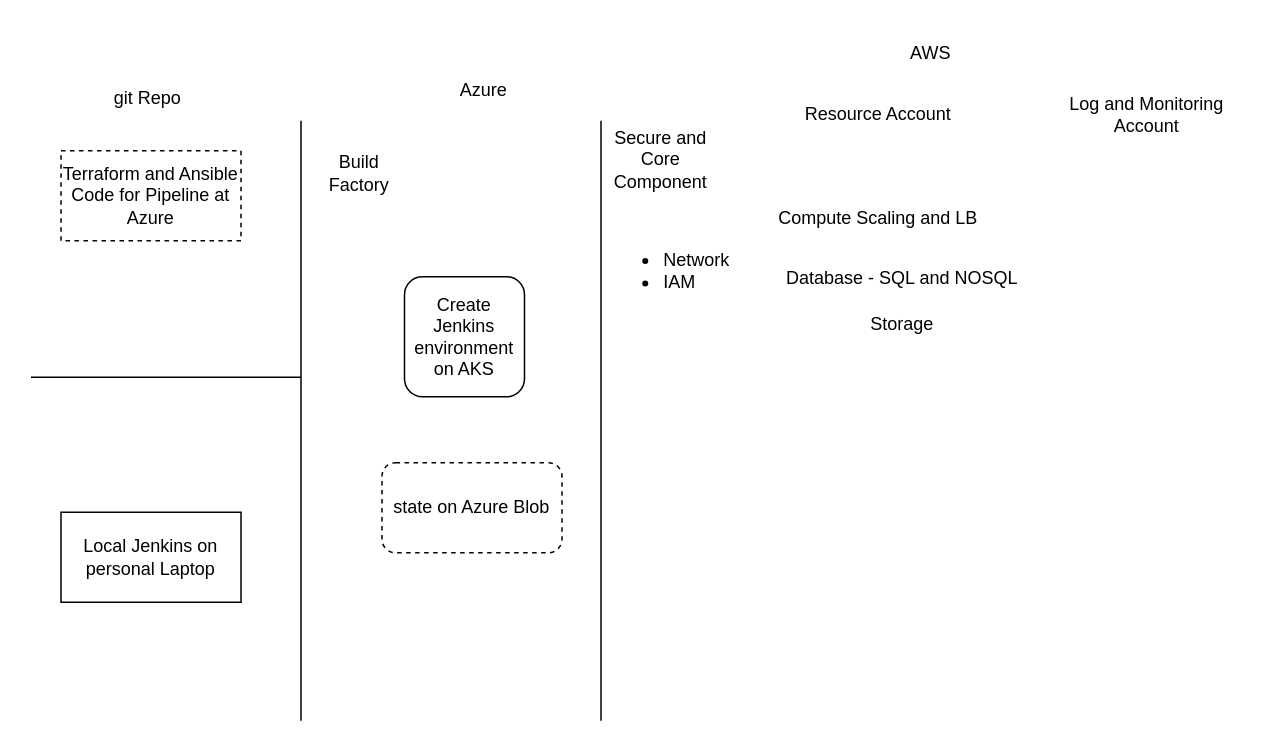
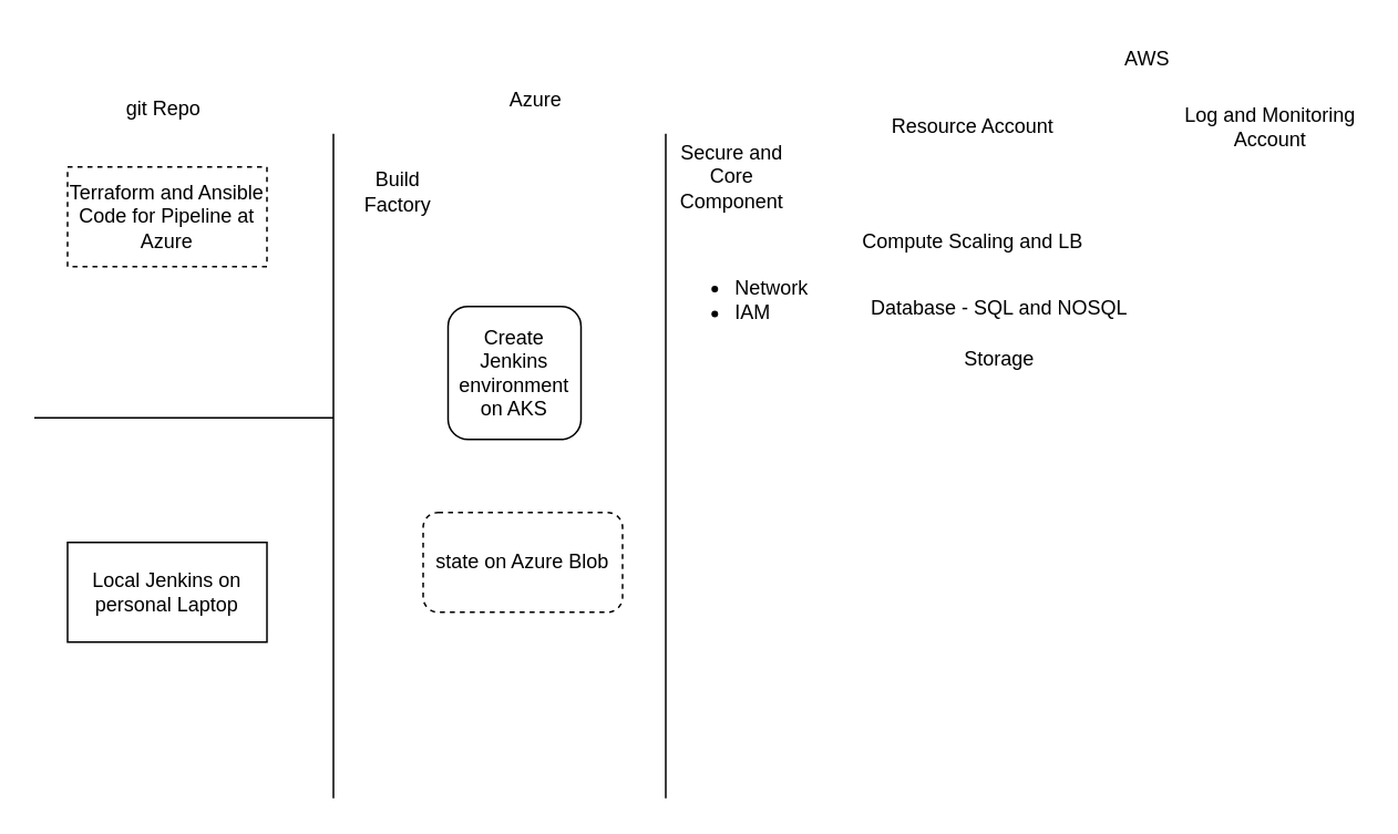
  <mxCell id="0" />
  <mxCell id="1" parent="0" />
- <mxCell id="2" value="Local Jenkins on personal Laptop" style="rounded=0;whiteSpace=wrap;html=1;" vertex="1" parent="1"><mxGeometry x="40" y="341" width="120" height="60" as="geometry" /></mxCell>
+ <mxCell id="2" value="Local Jenkins on personal Laptop" style="rounded=0;whiteSpace=wrap;html=1;" vertex="1" parent="1"><mxGeometry x="40" y="326" width="120" height="60" as="geometry" /></mxCell>
  <mxCell id="3" value="Terraform and Ansible Code for Pipeline at Azure" style="rounded=0;whiteSpace=wrap;html=1;dashed=1;" vertex="1" parent="1"><mxGeometry x="40" y="100" width="120" height="60" as="geometry" /></mxCell>
  <mxCell id="4" value="Create Jenkins environment on AKS" style="whiteSpace=wrap;html=1;aspect=fixed;rounded=1;" vertex="1" parent="1"><mxGeometry x="269" y="184" width="80" height="80" as="geometry" /></mxCell>
  <mxCell id="5" value="state on Azure Blob" style="rounded=1;whiteSpace=wrap;html=1;dashed=1;" vertex="1" parent="1"><mxGeometry x="254" y="308" width="120" height="60" as="geometry" /></mxCell>
  <mxCell id="6" value="" style="endArrow=none;html=1;rounded=0;" edge="1" parent="1"><mxGeometry width="50" height="50" relative="1" as="geometry"><mxPoint x="200" y="480" as="sourcePoint" /><mxPoint x="200" y="80" as="targetPoint" /></mxGeometry></mxCell>
  <mxCell id="7" value="" style="endArrow=none;html=1;rounded=0;" edge="1" parent="1"><mxGeometry width="50" height="50" relative="1" as="geometry"><mxPoint x="400" y="480" as="sourcePoint" /><mxPoint x="400" y="80" as="targetPoint" /></mxGeometry></mxCell>
  <mxCell id="8" value="Azure" style="text;html=1;strokeColor=none;fillColor=none;align=center;verticalAlign=middle;whiteSpace=wrap;rounded=0;" vertex="1" parent="1"><mxGeometry x="292" y="45" width="60" height="30" as="geometry" /></mxCell>
- <mxCell id="9" value="AWS" style="text;html=1;strokeColor=none;fillColor=none;align=center;verticalAlign=middle;whiteSpace=wrap;rounded=0;" vertex="1" parent="1"><mxGeometry x="590" y="20" width="60" height="30" as="geometry" /></mxCell>
+ <mxCell id="9" value="AWS" style="text;html=1;strokeColor=none;fillColor=none;align=center;verticalAlign=middle;whiteSpace=wrap;rounded=0;" vertex="1" parent="1"><mxGeometry x="660" y="20" width="60" height="30" as="geometry" /></mxCell>
  <mxCell id="10" value="&lt;ul&gt;&lt;li&gt;Network&lt;/li&gt;&lt;li&gt;IAM&lt;/li&gt;&lt;/ul&gt;" style="text;html=1;strokeColor=none;fillColor=none;align=left;verticalAlign=middle;whiteSpace=wrap;rounded=0;" vertex="1" parent="1"><mxGeometry x="400" y="160" width="96" height="40" as="geometry" /></mxCell>
  <mxCell id="11" value="" style="endArrow=none;html=1;rounded=0;" edge="1" parent="1"><mxGeometry width="50" height="50" relative="1" as="geometry"><mxPoint x="20" y="251" as="sourcePoint" /><mxPoint x="200" y="251" as="targetPoint" /></mxGeometry></mxCell>
  <mxCell id="12" value="git Repo" style="text;html=1;strokeColor=none;fillColor=none;align=center;verticalAlign=middle;whiteSpace=wrap;rounded=0;" vertex="1" parent="1"><mxGeometry x="68" y="50" width="60" height="30" as="geometry" /></mxCell>
  <mxCell id="13" value="Build Factory" style="text;html=1;strokeColor=none;fillColor=none;align=center;verticalAlign=middle;whiteSpace=wrap;rounded=0;" vertex="1" parent="1"><mxGeometry x="209" y="100" width="60" height="30" as="geometry" /></mxCell>
  <mxCell id="14" value="Resource Account" style="text;html=1;strokeColor=none;fillColor=none;align=center;verticalAlign=middle;whiteSpace=wrap;rounded=0;" vertex="1" parent="1"><mxGeometry x="530" y="61" width="110" height="30" as="geometry" /></mxCell>
  <mxCell id="15" value="Secure and Core Component" style="text;html=1;strokeColor=none;fillColor=none;align=center;verticalAlign=middle;whiteSpace=wrap;rounded=0;" vertex="1" parent="1"><mxGeometry x="410" y="91" width="60" height="30" as="geometry" /></mxCell>
  <mxCell id="16" value="Compute Scaling and LB" style="text;html=1;strokeColor=none;fillColor=none;align=center;verticalAlign=middle;whiteSpace=wrap;rounded=0;" vertex="1" parent="1"><mxGeometry x="510" y="130" width="150" height="30" as="geometry" /></mxCell>
  <mxCell id="17" value="Database - SQL and NOSQL" style="text;html=1;strokeColor=none;fillColor=none;align=center;verticalAlign=middle;whiteSpace=wrap;rounded=0;" vertex="1" parent="1"><mxGeometry x="512" y="170" width="178" height="30" as="geometry" /></mxCell>
  <mxCell id="18" value="Storage" style="text;html=1;strokeColor=none;fillColor=none;align=center;verticalAlign=middle;whiteSpace=wrap;rounded=0;" vertex="1" parent="1"><mxGeometry x="512" y="201" width="178" height="30" as="geometry" /></mxCell>
  <mxCell id="19" value="Log and Monitoring Account" style="text;html=1;strokeColor=none;fillColor=none;align=center;verticalAlign=middle;whiteSpace=wrap;rounded=0;" vertex="1" parent="1"><mxGeometry x="709" y="61" width="110" height="30" as="geometry" /></mxCell>
